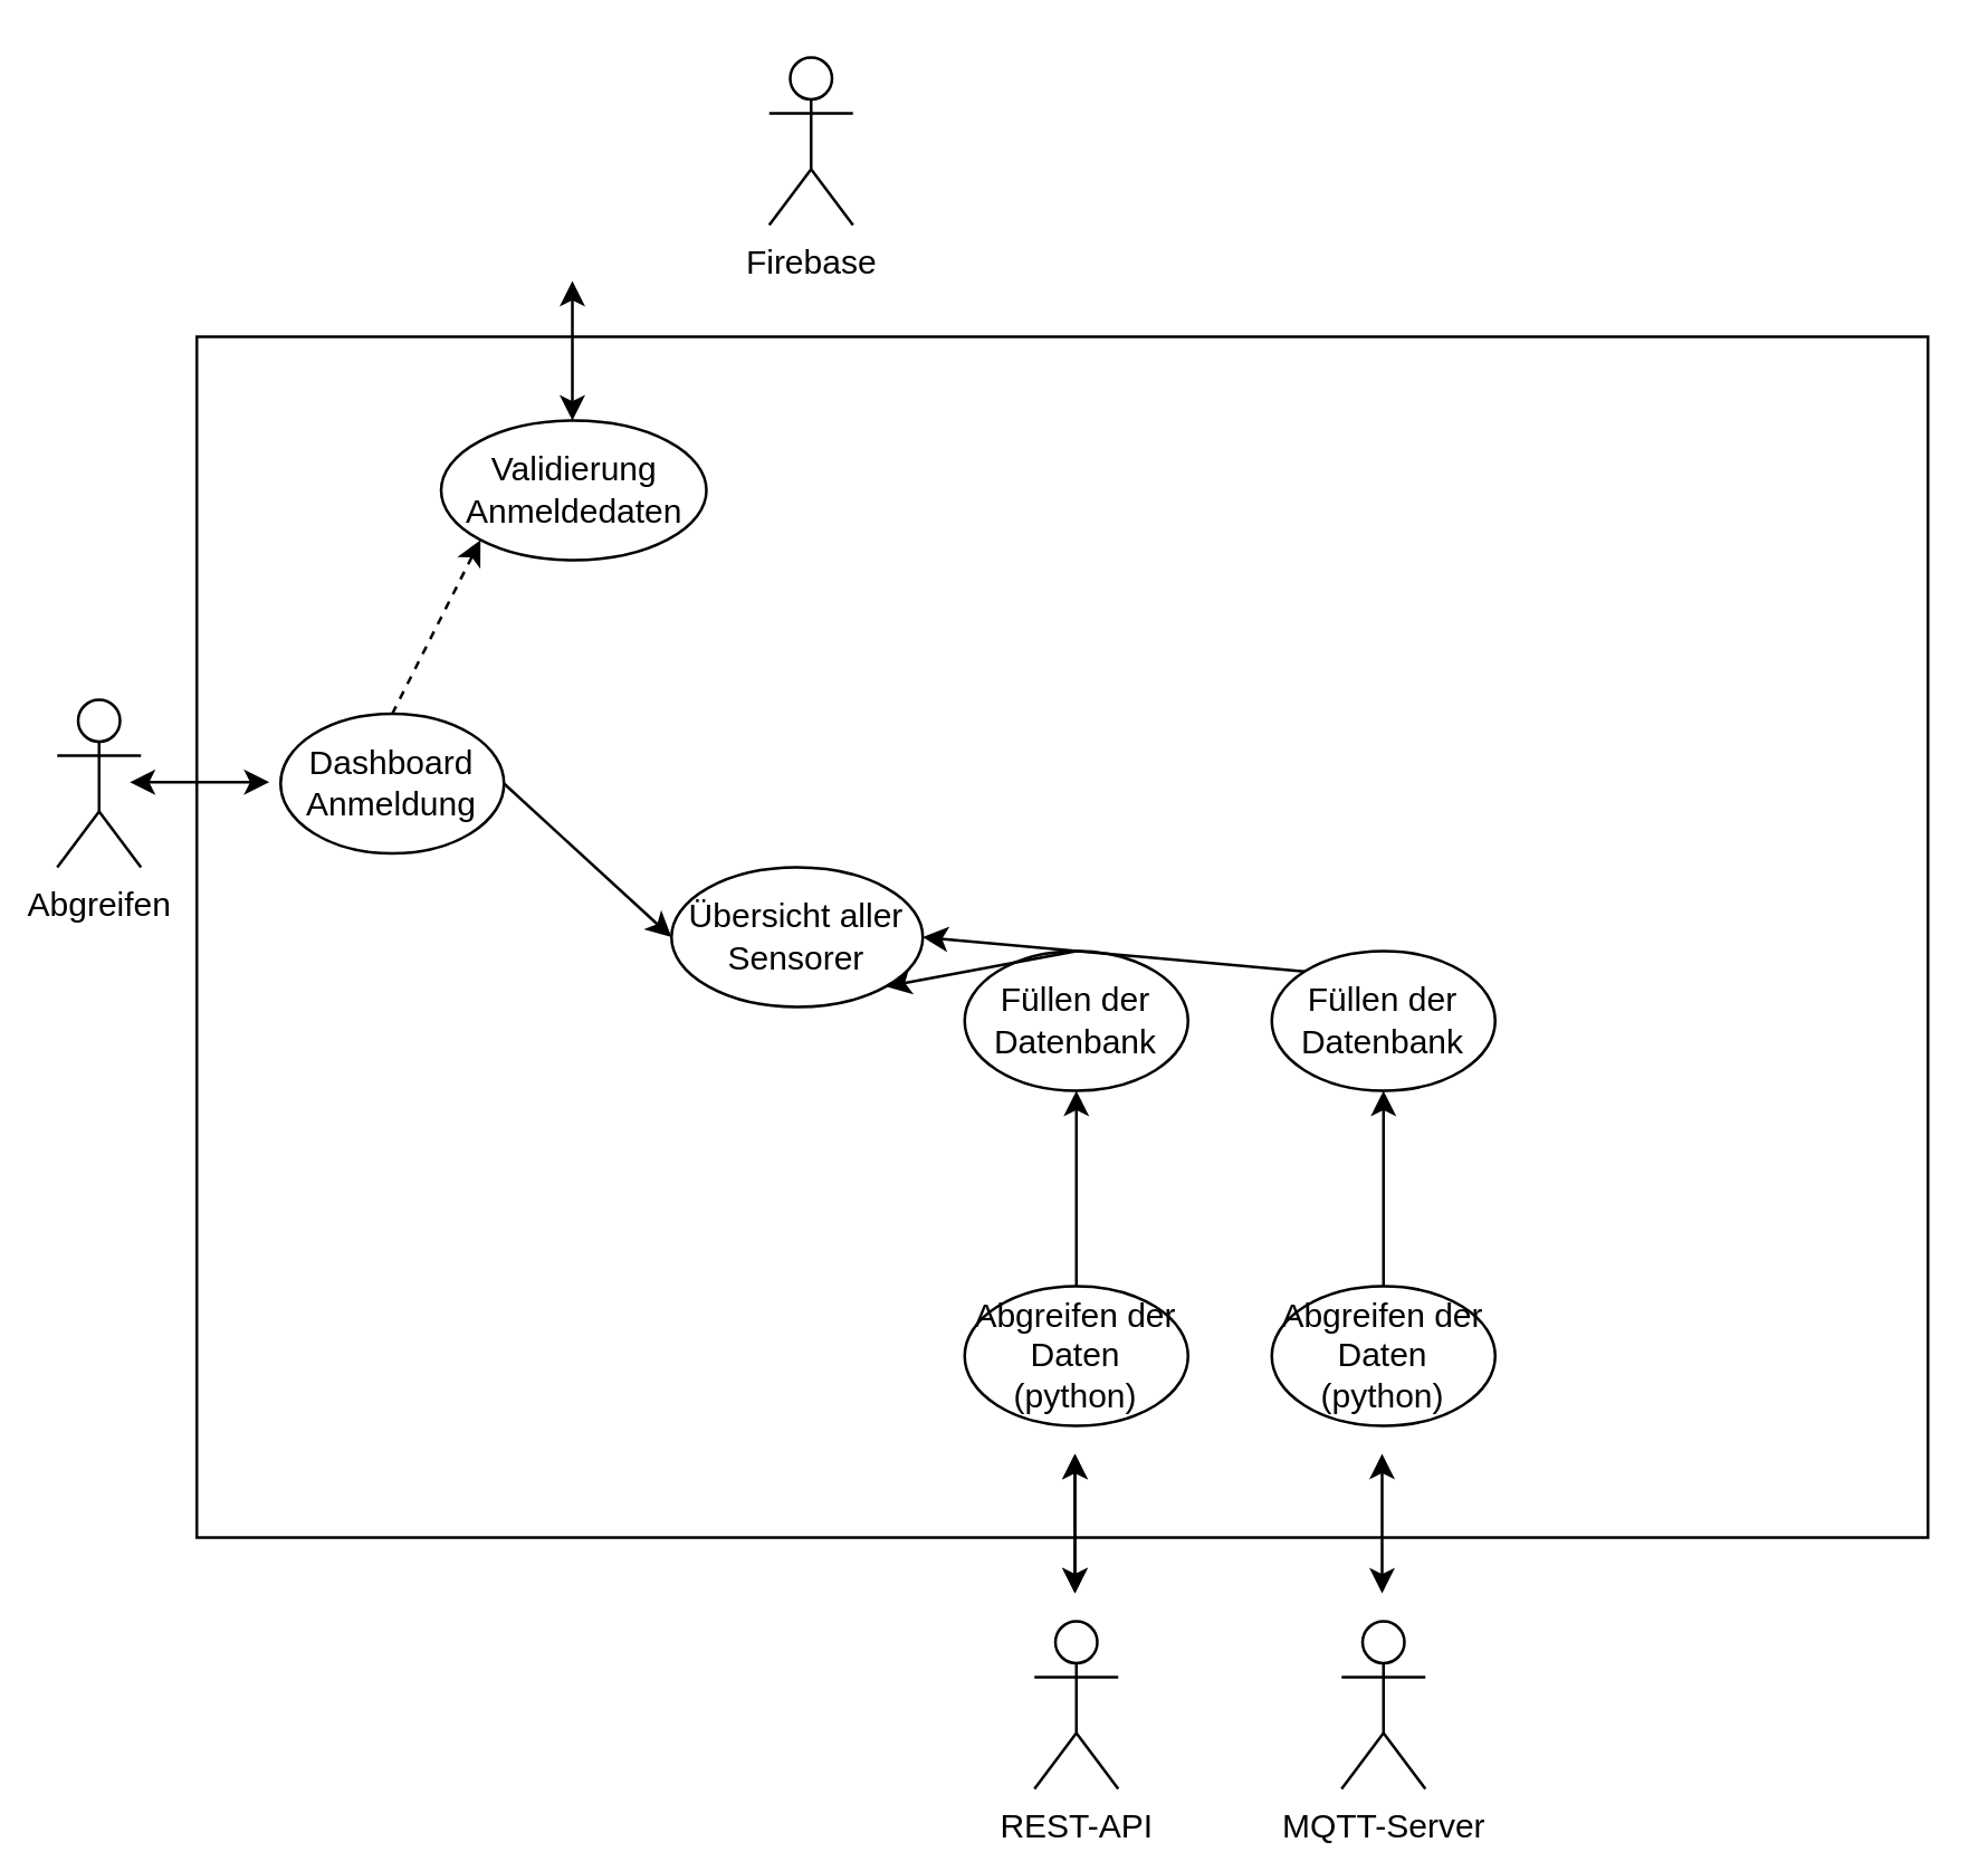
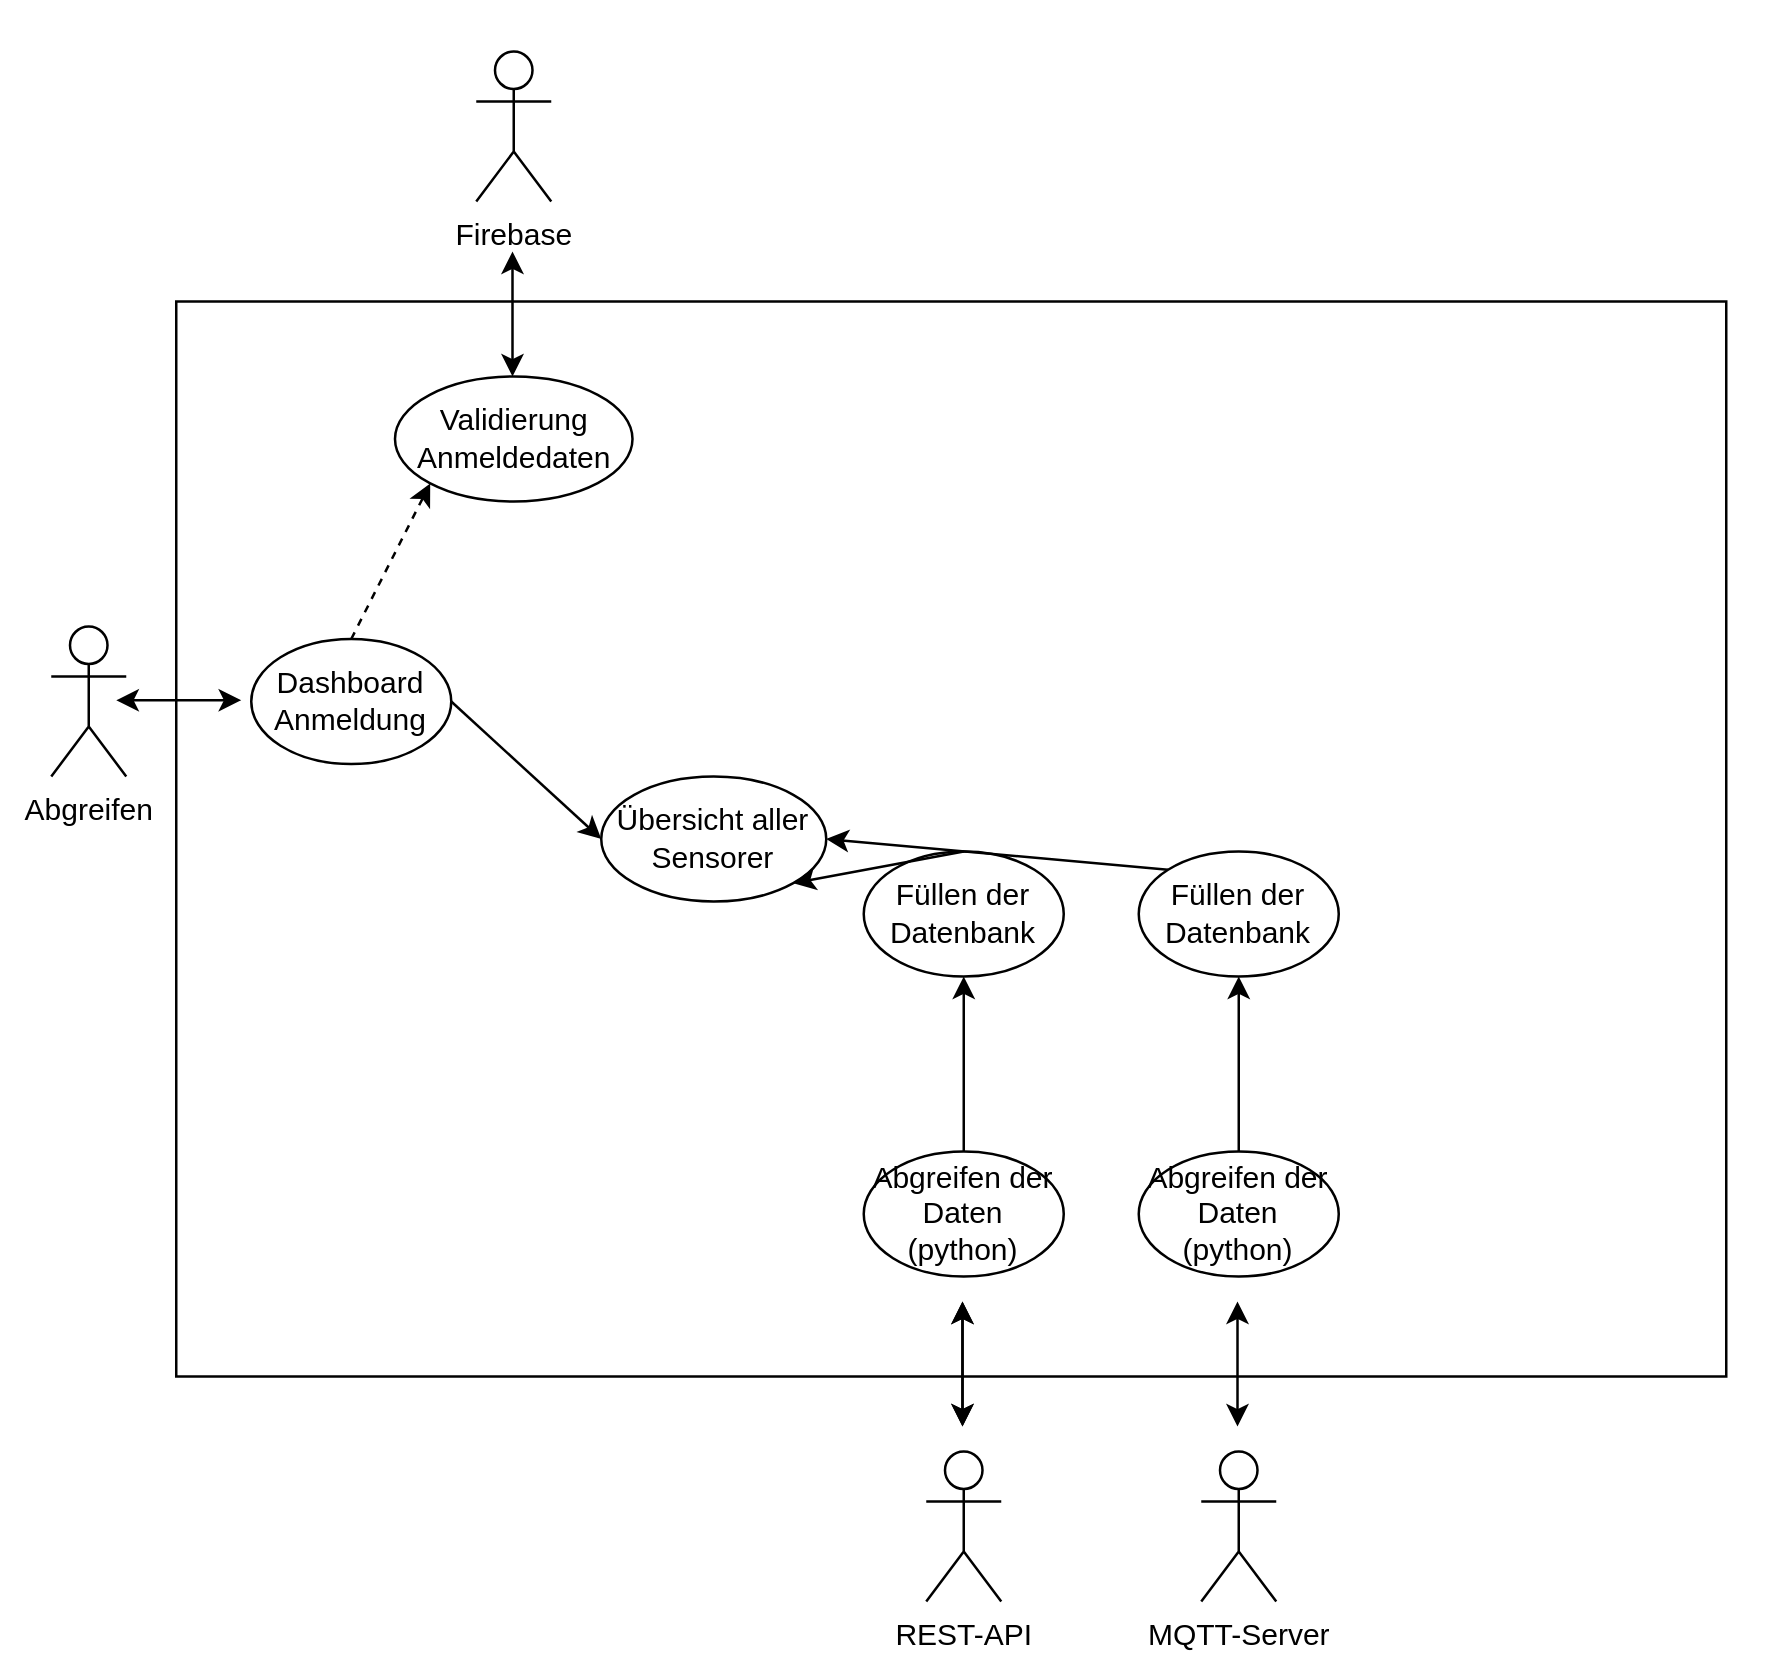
  <mxCell id="0" />
  <mxCell id="1" parent="0" />
  <mxCell id="2" value="Abgreifen" style="shape=umlActor;verticalLabelPosition=bottom;verticalAlign=top;html=1;outlineConnect=0;" vertex="1" parent="1"><mxGeometry x="20" y="250" width="30" height="60" as="geometry" /></mxCell>
  <mxCell id="3" value="" style="rounded=0;whiteSpace=wrap;html=1;" vertex="1" parent="1"><mxGeometry x="70" y="120" width="620" height="430" as="geometry" /></mxCell>
  <mxCell id="4" value="MQTT-Server" style="shape=umlActor;verticalLabelPosition=bottom;verticalAlign=top;html=1;outlineConnect=0;" vertex="1" parent="1"><mxGeometry x="480" y="580" width="30" height="60" as="geometry" /></mxCell>
  <mxCell id="5" value="REST-API" style="shape=umlActor;verticalLabelPosition=bottom;verticalAlign=top;html=1;outlineConnect=0;" vertex="1" parent="1"><mxGeometry x="370" y="580" width="30" height="60" as="geometry" /></mxCell>
  <mxCell id="6" value="" style="endArrow=classic;startArrow=classic;html=1;rounded=0;" edge="1" parent="1"><mxGeometry width="50" height="50" relative="1" as="geometry"><mxPoint x="46" y="279.5" as="sourcePoint" /><mxPoint x="96" y="279.5" as="targetPoint" /></mxGeometry></mxCell>
  <mxCell id="7" value="" style="endArrow=classic;startArrow=classic;html=1;rounded=0;" edge="1" parent="1"><mxGeometry width="50" height="50" relative="1" as="geometry"><mxPoint x="384.5" y="520" as="sourcePoint" /><mxPoint x="384.5" y="570" as="targetPoint" /></mxGeometry></mxCell>
  <mxCell id="8" value="" style="endArrow=classic;startArrow=classic;html=1;rounded=0;" edge="1" parent="1"><mxGeometry width="50" height="50" relative="1" as="geometry"><mxPoint x="384.5" y="520" as="sourcePoint" /><mxPoint x="384.5" y="570" as="targetPoint" /></mxGeometry></mxCell>
  <mxCell id="9" value="" style="endArrow=classic;startArrow=classic;html=1;rounded=0;" edge="1" parent="1"><mxGeometry width="50" height="50" relative="1" as="geometry"><mxPoint x="494.5" y="520" as="sourcePoint" /><mxPoint x="494.5" y="570" as="targetPoint" /></mxGeometry></mxCell>
  <mxCell id="10" value="Dashboard Anmeldung" style="ellipse;whiteSpace=wrap;html=1;" vertex="1" parent="1"><mxGeometry x="100" y="255" width="80" height="50" as="geometry" /></mxCell>
  <mxCell id="11" value="Füllen der Datenbank" style="ellipse;whiteSpace=wrap;html=1;" vertex="1" parent="1"><mxGeometry x="455" y="340" width="80" height="50" as="geometry" /></mxCell>
  <mxCell id="12" value="Füllen der Datenbank" style="ellipse;whiteSpace=wrap;html=1;" vertex="1" parent="1"><mxGeometry x="345" y="340" width="80" height="50" as="geometry" /></mxCell>
- <mxCell id="13" value="Firebase" style="shape=umlActor;verticalLabelPosition=bottom;verticalAlign=top;html=1;outlineConnect=0;" vertex="1" parent="1"><mxGeometry x="275" y="20" width="30" height="60" as="geometry" /></mxCell>
+ <mxCell id="13" value="Firebase" style="shape=umlActor;verticalLabelPosition=bottom;verticalAlign=top;html=1;outlineConnect=0;" vertex="1" parent="1"><mxGeometry x="190" y="20" width="30" height="60" as="geometry" /></mxCell>
  <mxCell id="14" value="" style="endArrow=classic;startArrow=classic;html=1;rounded=0;" edge="1" parent="1"><mxGeometry width="50" height="50" relative="1" as="geometry"><mxPoint x="204.5" y="100" as="sourcePoint" /><mxPoint x="204.5" y="150" as="targetPoint" /></mxGeometry></mxCell>
  <mxCell id="15" value="Validierung Anmeldedaten" style="ellipse;whiteSpace=wrap;html=1;" vertex="1" parent="1"><mxGeometry x="157.5" y="150" width="95" height="50" as="geometry" /></mxCell>
  <mxCell id="16" value="" style="endArrow=classic;html=1;rounded=0;dashed=1;entryX=0;entryY=1;entryDx=0;entryDy=0;" edge="1" parent="1" target="15"><mxGeometry width="50" height="50" relative="1" as="geometry"><mxPoint x="140" y="255" as="sourcePoint" /><mxPoint x="190" y="205" as="targetPoint" /></mxGeometry></mxCell>
  <mxCell id="17" value="Übersicht aller Sensorer" style="ellipse;whiteSpace=wrap;html=1;" vertex="1" parent="1"><mxGeometry x="240" y="310" width="90" height="50" as="geometry" /></mxCell>
  <mxCell id="18" value="" style="endArrow=classic;html=1;rounded=0;exitX=1;exitY=0.5;exitDx=0;exitDy=0;entryX=0;entryY=0.5;entryDx=0;entryDy=0;" edge="1" parent="1" source="10" target="17"><mxGeometry width="50" height="50" relative="1" as="geometry"><mxPoint x="280" y="300" as="sourcePoint" /><mxPoint x="330" y="250" as="targetPoint" /></mxGeometry></mxCell>
  <mxCell id="19" value="" style="endArrow=classic;html=1;rounded=0;exitX=0.5;exitY=0;exitDx=0;exitDy=0;entryX=1;entryY=1;entryDx=0;entryDy=0;" edge="1" parent="1" source="12" target="17"><mxGeometry width="50" height="50" relative="1" as="geometry"><mxPoint x="280" y="300" as="sourcePoint" /><mxPoint x="330" y="250" as="targetPoint" /></mxGeometry></mxCell>
  <mxCell id="20" value="" style="endArrow=classic;html=1;rounded=0;exitX=0;exitY=0;exitDx=0;exitDy=0;entryX=1;entryY=0.5;entryDx=0;entryDy=0;" edge="1" parent="1" source="11" target="17"><mxGeometry width="50" height="50" relative="1" as="geometry"><mxPoint x="280" y="300" as="sourcePoint" /><mxPoint x="330" y="250" as="targetPoint" /></mxGeometry></mxCell>
  <mxCell id="21" value="Abgreifen der Daten (python)" style="ellipse;whiteSpace=wrap;html=1;" vertex="1" parent="1"><mxGeometry x="345" y="460" width="80" height="50" as="geometry" /></mxCell>
  <mxCell id="22" value="Abgreifen der Daten (python)" style="ellipse;whiteSpace=wrap;html=1;" vertex="1" parent="1"><mxGeometry x="455" y="460" width="80" height="50" as="geometry" /></mxCell>
  <mxCell id="23" value="" style="endArrow=classic;html=1;rounded=0;entryX=0.5;entryY=1;entryDx=0;entryDy=0;exitX=0.5;exitY=0;exitDx=0;exitDy=0;" edge="1" parent="1" source="21" target="12"><mxGeometry width="50" height="50" relative="1" as="geometry"><mxPoint x="280" y="560" as="sourcePoint" /><mxPoint x="330" y="510" as="targetPoint" /></mxGeometry></mxCell>
  <mxCell id="24" value="" style="endArrow=classic;html=1;rounded=0;entryX=0.5;entryY=1;entryDx=0;entryDy=0;exitX=0.5;exitY=0;exitDx=0;exitDy=0;" edge="1" parent="1" source="22" target="11"><mxGeometry width="50" height="50" relative="1" as="geometry"><mxPoint x="395" y="470" as="sourcePoint" /><mxPoint x="395" y="400" as="targetPoint" /></mxGeometry></mxCell>
